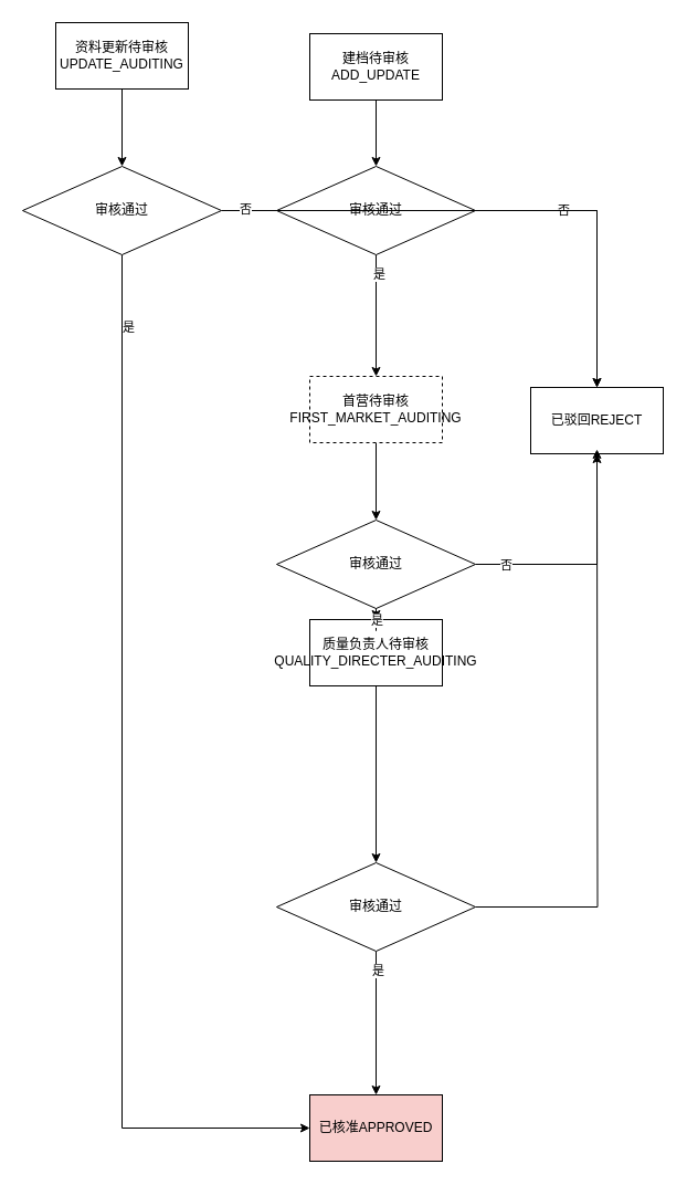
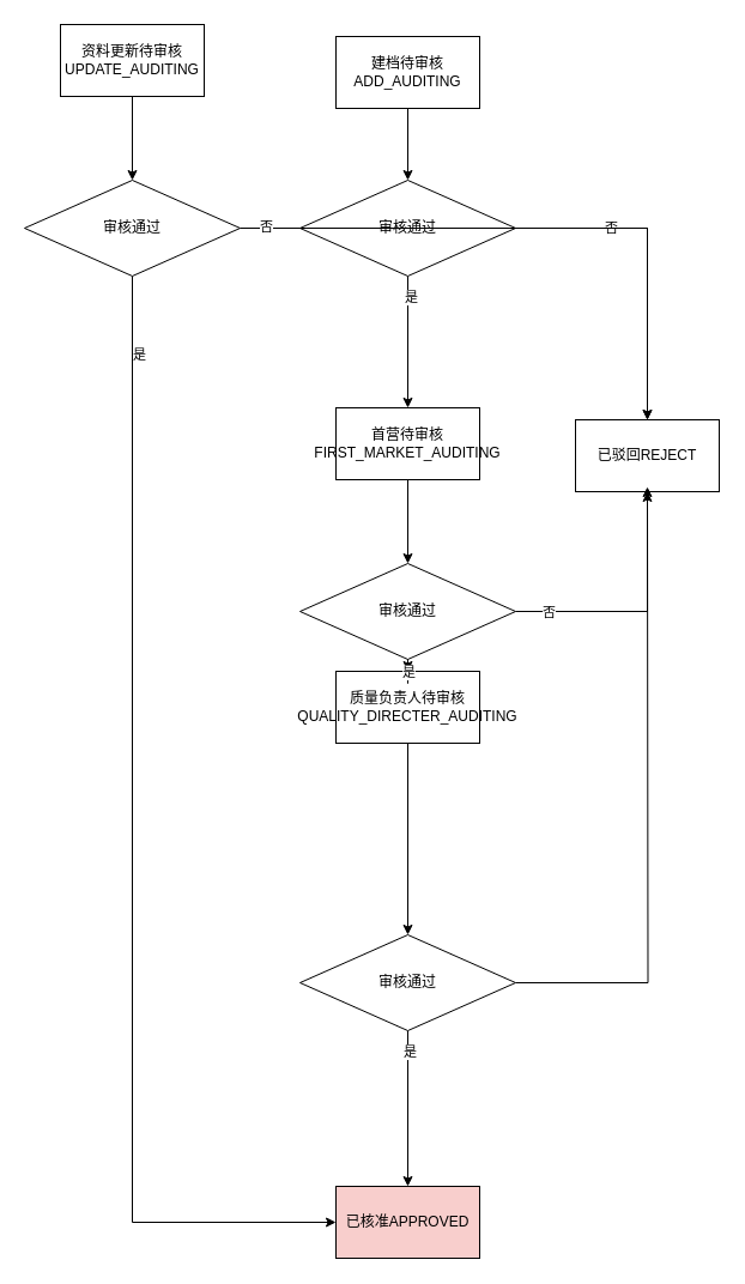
  <mxCell id="0" />
  <mxCell id="1" parent="0" />
  <mxCell id="2" style="edgeStyle=orthogonalEdgeStyle;rounded=0;orthogonalLoop=1;jettySize=auto;html=1;entryX=0.5;entryY=0;entryDx=0;entryDy=0;" edge="1" parent="1" source="3" target="15"><mxGeometry relative="1" as="geometry" /></mxCell>
- <mxCell id="3" value="建档待审核ADD_UPDATE" style="rounded=0;whiteSpace=wrap;html=1;" vertex="1" parent="1"><mxGeometry x="280" y="30" width="120" height="60" as="geometry" /></mxCell>
+ <mxCell id="3" value="建档待审核ADD_AUDITING" style="rounded=0;whiteSpace=wrap;html=1;" vertex="1" parent="1"><mxGeometry x="280" y="30" width="120" height="60" as="geometry" /></mxCell>
  <mxCell id="4" value="已驳回REJECT" style="rounded=0;whiteSpace=wrap;html=1;" vertex="1" parent="1"><mxGeometry x="480" y="350" width="120" height="60" as="geometry" /></mxCell>
  <mxCell id="5" style="edgeStyle=orthogonalEdgeStyle;rounded=0;orthogonalLoop=1;jettySize=auto;html=1;entryX=0.5;entryY=0;entryDx=0;entryDy=0;" edge="1" parent="1" source="6" target="30"><mxGeometry relative="1" as="geometry" /></mxCell>
  <mxCell id="6" value="资料更新待审核&lt;br&gt;UPDATE_AUDITING" style="rounded=0;whiteSpace=wrap;html=1;" vertex="1" parent="1"><mxGeometry x="50" y="20" width="120" height="60" as="geometry" /></mxCell>
  <mxCell id="7" style="edgeStyle=orthogonalEdgeStyle;rounded=0;orthogonalLoop=1;jettySize=auto;html=1;entryX=0.5;entryY=0;entryDx=0;entryDy=0;" edge="1" parent="1" source="8" target="20"><mxGeometry relative="1" as="geometry" /></mxCell>
- <mxCell id="8" value="首营待审核FIRST_MARKET_AUDITING" style="rounded=0;whiteSpace=wrap;html=1;dashed=1;" vertex="1" parent="1"><mxGeometry x="280" y="340" width="120" height="60" as="geometry" /></mxCell>
+ <mxCell id="8" value="首营待审核FIRST_MARKET_AUDITING" style="rounded=0;whiteSpace=wrap;html=1;" vertex="1" parent="1"><mxGeometry x="280" y="340" width="120" height="60" as="geometry" /></mxCell>
  <mxCell id="9" style="edgeStyle=orthogonalEdgeStyle;rounded=0;orthogonalLoop=1;jettySize=auto;html=1;entryX=0.5;entryY=0;entryDx=0;entryDy=0;" edge="1" parent="1" source="10" target="25"><mxGeometry relative="1" as="geometry" /></mxCell>
  <mxCell id="10" value="质量负责人待审核QUALITY_DIRECTER_AUDITING" style="rounded=0;whiteSpace=wrap;html=1;" vertex="1" parent="1"><mxGeometry x="280" y="560" width="120" height="60" as="geometry" /></mxCell>
  <mxCell id="11" style="edgeStyle=orthogonalEdgeStyle;rounded=0;orthogonalLoop=1;jettySize=auto;html=1;entryX=0.5;entryY=0;entryDx=0;entryDy=0;" edge="1" parent="1" source="15" target="8"><mxGeometry relative="1" as="geometry" /></mxCell>
  <mxCell id="12" value="是" style="edgeLabel;html=1;align=center;verticalAlign=middle;resizable=0;points=[];" vertex="1" connectable="0" parent="11"><mxGeometry x="-0.697" y="2" relative="1" as="geometry"><mxPoint as="offset" /></mxGeometry></mxCell>
  <mxCell id="13" style="edgeStyle=orthogonalEdgeStyle;rounded=0;orthogonalLoop=1;jettySize=auto;html=1;" edge="1" parent="1" source="15" target="4"><mxGeometry relative="1" as="geometry" /></mxCell>
  <mxCell id="14" value="否" style="edgeLabel;html=1;align=center;verticalAlign=middle;resizable=0;points=[];" vertex="1" connectable="0" parent="13"><mxGeometry x="-0.417" y="1" relative="1" as="geometry"><mxPoint as="offset" /></mxGeometry></mxCell>
  <mxCell id="15" value="审核通过" style="rhombus;whiteSpace=wrap;html=1;" vertex="1" parent="1"><mxGeometry x="250" y="150" width="180" height="80" as="geometry" /></mxCell>
  <mxCell id="16" style="edgeStyle=orthogonalEdgeStyle;rounded=0;orthogonalLoop=1;jettySize=auto;html=1;entryX=0.5;entryY=0;entryDx=0;entryDy=0;" edge="1" parent="1" source="20" target="10"><mxGeometry relative="1" as="geometry" /></mxCell>
  <mxCell id="17" value="是" style="edgeLabel;html=1;align=center;verticalAlign=middle;resizable=0;points=[];" vertex="1" connectable="0" parent="16"><mxGeometry x="-0.707" relative="1" as="geometry"><mxPoint as="offset" /></mxGeometry></mxCell>
  <mxCell id="18" style="edgeStyle=orthogonalEdgeStyle;rounded=0;orthogonalLoop=1;jettySize=auto;html=1;entryX=0.5;entryY=1;entryDx=0;entryDy=0;" edge="1" parent="1" source="20" target="4"><mxGeometry relative="1" as="geometry" /></mxCell>
  <mxCell id="19" value="否" style="edgeLabel;html=1;align=center;verticalAlign=middle;resizable=0;points=[];" vertex="1" connectable="0" parent="18"><mxGeometry x="-0.746" relative="1" as="geometry"><mxPoint as="offset" /></mxGeometry></mxCell>
  <mxCell id="20" value="审核通过" style="rhombus;whiteSpace=wrap;html=1;" vertex="1" parent="1"><mxGeometry x="250" y="470" width="180" height="80" as="geometry" /></mxCell>
  <mxCell id="21" value="已核准APPROVED" style="rounded=0;whiteSpace=wrap;html=1;fillColor=#f8cecc;" vertex="1" parent="1"><mxGeometry x="280" y="990" width="120" height="60" as="geometry" /></mxCell>
  <mxCell id="22" style="edgeStyle=orthogonalEdgeStyle;rounded=0;orthogonalLoop=1;jettySize=auto;html=1;entryX=0.5;entryY=0;entryDx=0;entryDy=0;" edge="1" parent="1" source="25" target="21"><mxGeometry relative="1" as="geometry" /></mxCell>
  <mxCell id="23" value="是" style="edgeLabel;html=1;align=center;verticalAlign=middle;resizable=0;points=[];" vertex="1" connectable="0" parent="22"><mxGeometry x="-0.744" y="1" relative="1" as="geometry"><mxPoint as="offset" /></mxGeometry></mxCell>
  <mxCell id="24" style="edgeStyle=orthogonalEdgeStyle;rounded=0;orthogonalLoop=1;jettySize=auto;html=1;" edge="1" parent="1" source="25"><mxGeometry relative="1" as="geometry"><mxPoint x="540" y="406" as="targetPoint" /></mxGeometry></mxCell>
  <mxCell id="25" value="审核通过" style="rhombus;whiteSpace=wrap;html=1;" vertex="1" parent="1"><mxGeometry x="250" y="780" width="180" height="80" as="geometry" /></mxCell>
  <mxCell id="26" style="edgeStyle=orthogonalEdgeStyle;rounded=0;orthogonalLoop=1;jettySize=auto;html=1;entryX=0;entryY=0.5;entryDx=0;entryDy=0;exitX=0.5;exitY=1;exitDx=0;exitDy=0;" edge="1" parent="1" source="30" target="21"><mxGeometry relative="1" as="geometry" /></mxCell>
  <mxCell id="27" value="是" style="edgeLabel;html=1;align=center;verticalAlign=middle;resizable=0;points=[];" vertex="1" connectable="0" parent="26"><mxGeometry x="-0.864" y="5" relative="1" as="geometry"><mxPoint as="offset" /></mxGeometry></mxCell>
  <mxCell id="28" style="edgeStyle=orthogonalEdgeStyle;rounded=0;orthogonalLoop=1;jettySize=auto;html=1;" edge="1" parent="1" source="30" target="4"><mxGeometry relative="1" as="geometry" /></mxCell>
  <mxCell id="29" value="否" style="edgeLabel;html=1;align=center;verticalAlign=middle;resizable=0;points=[];" vertex="1" connectable="0" parent="28"><mxGeometry x="-0.917" y="2" relative="1" as="geometry"><mxPoint as="offset" /></mxGeometry></mxCell>
  <mxCell id="30" value="审核通过" style="rhombus;whiteSpace=wrap;html=1;" vertex="1" parent="1"><mxGeometry x="20" y="150" width="180" height="80" as="geometry" /></mxCell>
